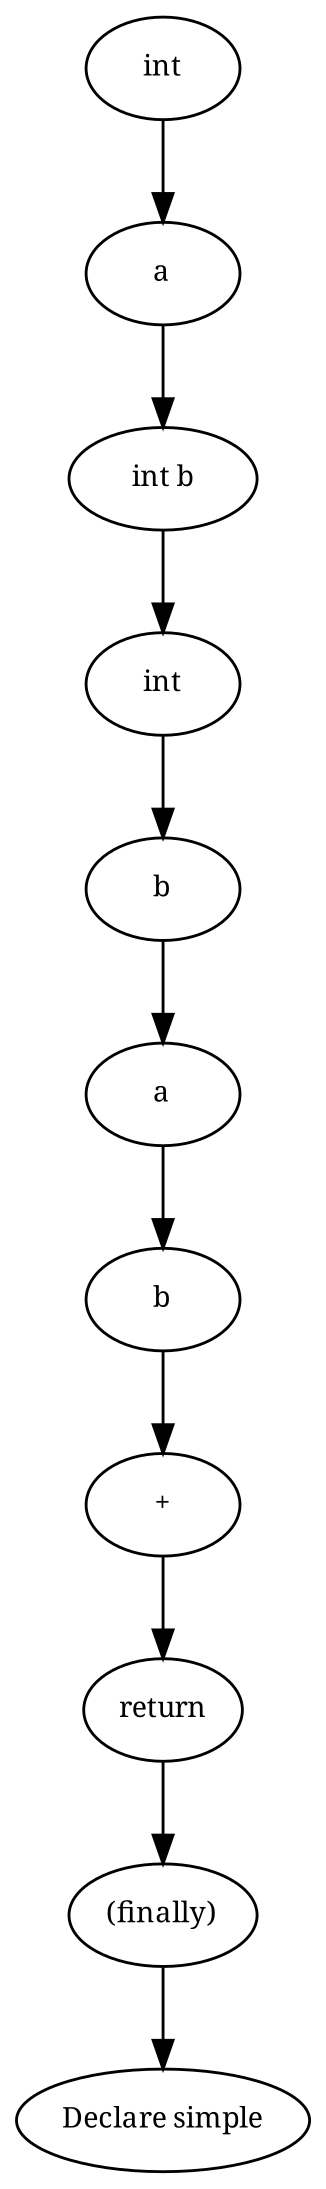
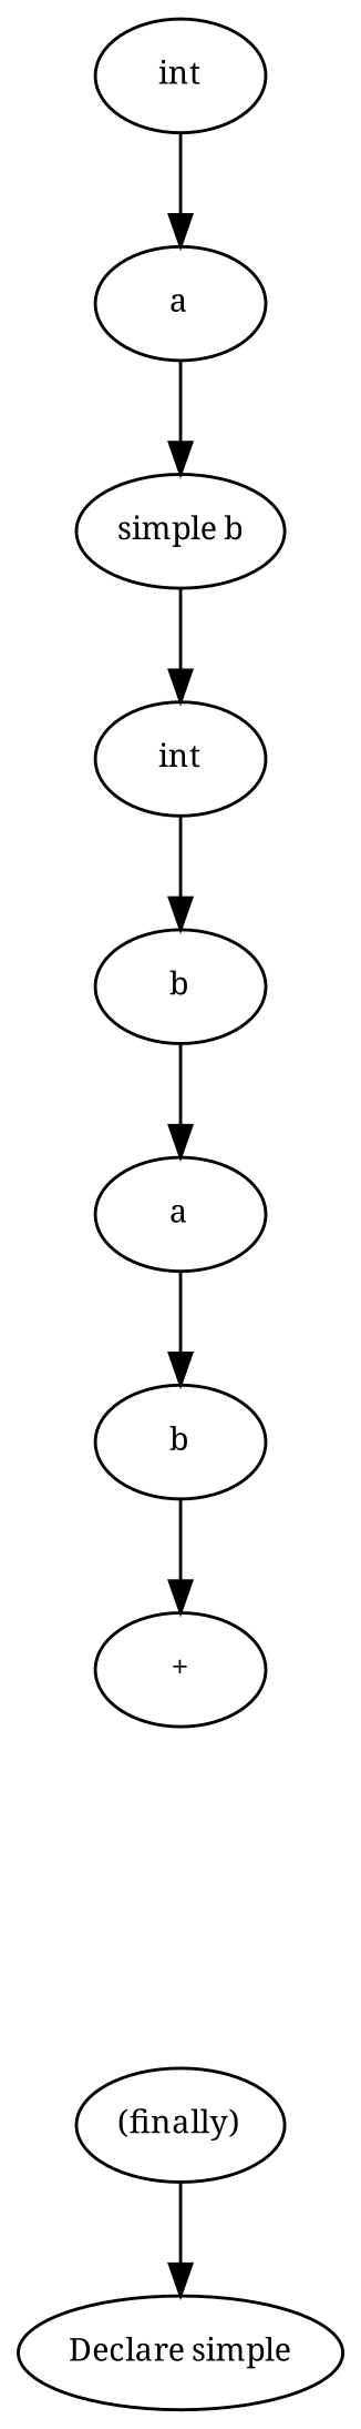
  digraph {
    fontname="Noto Serif"
    node [fontname="Noto Serif" fontsize=10]
    edge [fontname="Noto Serif"]
    n1 [label="+"]
-   n2 [label=return]
    n3 [label="(finally)"]
    n4 [label="Declare simple"]
    n5 [label=b]
    n6 [label=a]
    n7 [label=b]
    n8 [label=int]
-   n9 [label="int b"]
+   n9 [label="simple b"]
    n10 [label=a]
    n11 [label=int]
-   n1 -> n2
-   n2 -> n3
    n3 -> n4
    n5 -> n6
    n6 -> n7
    n7 -> n1
    n8 -> n5
    n9 -> n8
    n10 -> n9
    n11 -> n10
  }
